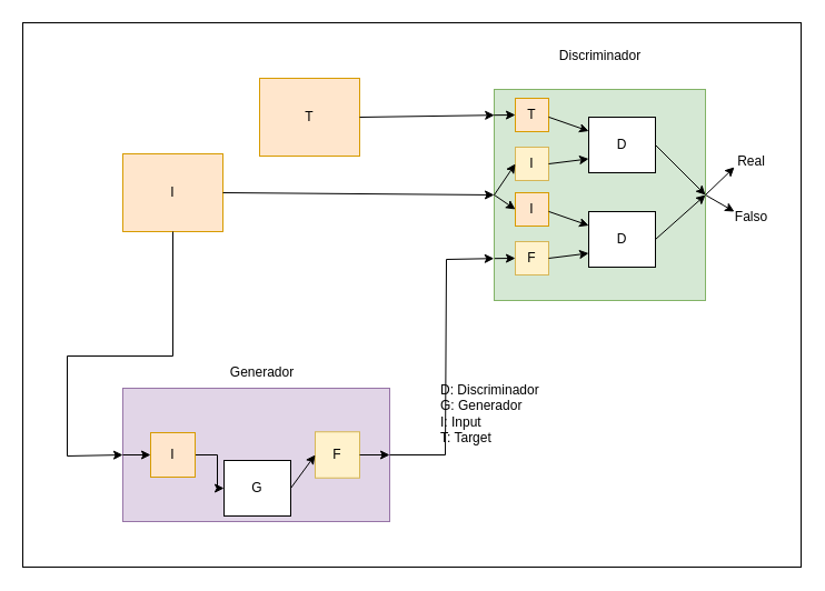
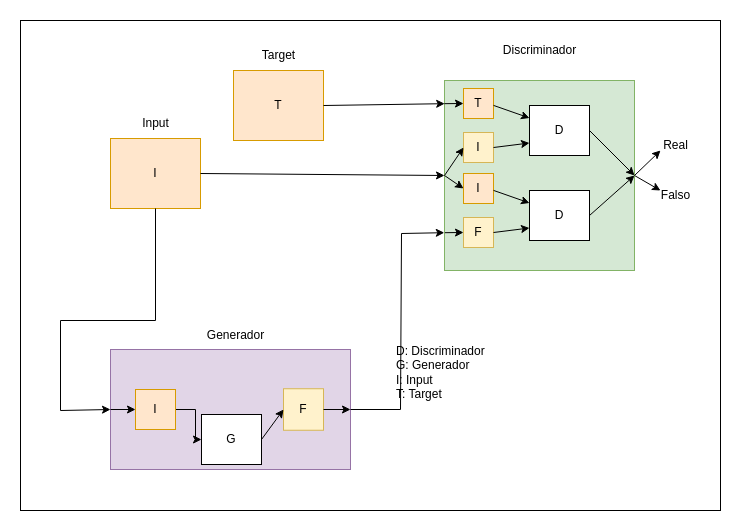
  <mxCell id="0" />
  <mxCell id="1" parent="0" />
  <mxCell id="2" value="" style="rounded=0;whiteSpace=wrap;html=1;" vertex="1" parent="1"><mxGeometry x="20" y="20" width="700" height="490" as="geometry" /></mxCell>
  <mxCell id="3" value="T" style="rounded=0;whiteSpace=wrap;html=1;fillColor=#ffe6cc;strokeColor=#d79b00;" parent="1" vertex="1"><mxGeometry x="233" y="70" width="90" height="70" as="geometry" /></mxCell>
  <mxCell id="4" value="" style="rounded=0;whiteSpace=wrap;html=1;fillColor=#e1d5e7;strokeColor=#9673a6;" parent="1" vertex="1"><mxGeometry x="110" y="349" width="240" height="120" as="geometry" /></mxCell>
  <mxCell id="5" value="" style="rounded=0;whiteSpace=wrap;html=1;fillColor=#d5e8d4;strokeColor=#82b366;" parent="1" vertex="1"><mxGeometry x="444" y="80" width="190" height="190" as="geometry" /></mxCell>
  <mxCell id="6" value="" style="endArrow=classic;html=1;rounded=0;exitX=1;exitY=0.5;exitDx=0;exitDy=0;entryX=-0.001;entryY=0.801;entryDx=0;entryDy=0;entryPerimeter=0;" parent="1" source="4" target="5" edge="1"><mxGeometry width="50" height="50" relative="1" as="geometry"><mxPoint x="290" y="321" as="sourcePoint" /><mxPoint x="440" y="230" as="targetPoint" /><Array as="points"><mxPoint x="400" y="409" /><mxPoint x="401" y="233" /></Array></mxGeometry></mxCell>
+ <mxCell id="7" value="Target" style="text;html=1;align=center;verticalAlign=middle;resizable=0;points=[];autosize=1;strokeColor=none;fillColor=none;" parent="1" vertex="1"><mxGeometry x="248" y="40" width="60" height="30" as="geometry" /></mxCell>
  <mxCell id="8" value="Generador" style="text;html=1;align=center;verticalAlign=middle;resizable=0;points=[];autosize=1;strokeColor=none;fillColor=none;" parent="1" vertex="1"><mxGeometry x="195" y="320" width="80" height="30" as="geometry" /></mxCell>
  <mxCell id="9" value="Discriminador" style="text;html=1;align=center;verticalAlign=middle;resizable=0;points=[];autosize=1;strokeColor=none;fillColor=none;" parent="1" vertex="1"><mxGeometry x="489" y="35" width="100" height="30" as="geometry" /></mxCell>
  <mxCell id="10" value="" style="endArrow=classic;html=1;rounded=0;exitX=1;exitY=0.5;exitDx=0;exitDy=0;" parent="1" source="5" edge="1"><mxGeometry width="50" height="50" relative="1" as="geometry"><mxPoint x="644" y="210" as="sourcePoint" /><mxPoint x="660" y="150" as="targetPoint" /></mxGeometry></mxCell>
  <mxCell id="11" value="Real" style="text;html=1;align=center;verticalAlign=middle;resizable=0;points=[];autosize=1;strokeColor=none;fillColor=none;" parent="1" vertex="1"><mxGeometry x="650" y="130" width="50" height="30" as="geometry" /></mxCell>
  <mxCell id="12" value="" style="endArrow=classic;html=1;rounded=0;exitX=1;exitY=0.5;exitDx=0;exitDy=0;" parent="1" source="5" edge="1"><mxGeometry width="50" height="50" relative="1" as="geometry"><mxPoint x="644" y="225" as="sourcePoint" /><mxPoint x="660" y="190" as="targetPoint" /></mxGeometry></mxCell>
  <mxCell id="13" value="Falso" style="text;html=1;align=center;verticalAlign=middle;resizable=0;points=[];autosize=1;strokeColor=none;fillColor=none;" parent="1" vertex="1"><mxGeometry x="650" y="180" width="50" height="30" as="geometry" /></mxCell>
  <mxCell id="14" value="" style="edgeStyle=orthogonalEdgeStyle;rounded=0;orthogonalLoop=1;jettySize=auto;html=1;" parent="1" source="15" target="23" edge="1"><mxGeometry relative="1" as="geometry" /></mxCell>
  <mxCell id="15" value="I" style="rounded=0;whiteSpace=wrap;html=1;fillColor=#ffe6cc;strokeColor=#d79b00;" parent="1" vertex="1"><mxGeometry x="135" y="389" width="40" height="40" as="geometry" /></mxCell>
  <mxCell id="16" value="" style="endArrow=classic;html=1;rounded=0;exitX=0;exitY=0.5;exitDx=0;exitDy=0;entryX=0;entryY=0.5;entryDx=0;entryDy=0;" parent="1" source="4" target="15" edge="1"><mxGeometry width="50" height="50" relative="1" as="geometry"><mxPoint x="140" y="419" as="sourcePoint" /><mxPoint x="190" y="369" as="targetPoint" /></mxGeometry></mxCell>
  <mxCell id="17" value="I" style="rounded=0;whiteSpace=wrap;html=1;fillColor=#ffe6cc;strokeColor=#d79b00;" parent="1" vertex="1"><mxGeometry x="463" y="173" width="30" height="30" as="geometry" /></mxCell>
  <mxCell id="18" value="F" style="rounded=0;whiteSpace=wrap;html=1;fillColor=#fff2cc;strokeColor=#d6b656;" parent="1" vertex="1"><mxGeometry x="463" y="217" width="30" height="30" as="geometry" /></mxCell>
  <mxCell id="19" value="D" style="rounded=0;whiteSpace=wrap;html=1;" parent="1" vertex="1"><mxGeometry x="529" y="190" width="60" height="50" as="geometry" /></mxCell>
  <mxCell id="20" value="" style="endArrow=classic;html=1;rounded=0;exitX=0;exitY=0.274;exitDx=0;exitDy=0;exitPerimeter=0;entryX=0;entryY=0.25;entryDx=0;entryDy=0;" parent="1" target="19" edge="1"><mxGeometry width="50" height="50" relative="1" as="geometry"><mxPoint x="493" y="189.9" as="sourcePoint" /><mxPoint x="512" y="189.9" as="targetPoint" /></mxGeometry></mxCell>
  <mxCell id="21" value="" style="endArrow=classic;html=1;rounded=0;exitX=1;exitY=0.5;exitDx=0;exitDy=0;entryX=0;entryY=0.75;entryDx=0;entryDy=0;" parent="1" source="18" target="19" edge="1"><mxGeometry width="50" height="50" relative="1" as="geometry"><mxPoint x="503" y="199.9" as="sourcePoint" /><mxPoint x="539" y="207" as="targetPoint" /></mxGeometry></mxCell>
  <mxCell id="22" value="" style="endArrow=classic;html=1;rounded=0;exitX=1;exitY=0.5;exitDx=0;exitDy=0;entryX=1;entryY=0.5;entryDx=0;entryDy=0;" parent="1" source="19" target="5" edge="1"><mxGeometry width="50" height="50" relative="1" as="geometry"><mxPoint x="598" y="214" as="sourcePoint" /><mxPoint x="634" y="221.1" as="targetPoint" /></mxGeometry></mxCell>
  <mxCell id="23" value="G" style="rounded=0;whiteSpace=wrap;html=1;" parent="1" vertex="1"><mxGeometry x="201" y="414" width="60" height="50" as="geometry" /></mxCell>
  <mxCell id="24" value="F" style="rounded=0;whiteSpace=wrap;html=1;fillColor=#fff2cc;strokeColor=#d6b656;" parent="1" vertex="1"><mxGeometry x="283" y="388.25" width="40" height="41.5" as="geometry" /></mxCell>
  <mxCell id="25" value="" style="endArrow=classic;html=1;rounded=0;exitX=1;exitY=0.5;exitDx=0;exitDy=0;entryX=0;entryY=0.5;entryDx=0;entryDy=0;" parent="1" source="23" target="24" edge="1"><mxGeometry width="50" height="50" relative="1" as="geometry"><mxPoint x="270" y="409" as="sourcePoint" /><mxPoint x="320" y="359" as="targetPoint" /></mxGeometry></mxCell>
  <mxCell id="26" value="" style="endArrow=classic;html=1;rounded=0;entryX=1;entryY=0.5;entryDx=0;entryDy=0;exitX=1;exitY=0.5;exitDx=0;exitDy=0;" parent="1" source="24" target="4" edge="1"><mxGeometry width="50" height="50" relative="1" as="geometry"><mxPoint x="330" y="409" as="sourcePoint" /><mxPoint x="380" y="359" as="targetPoint" /></mxGeometry></mxCell>
  <mxCell id="27" value="D: Discriminador&lt;div&gt;G: Generador&lt;/div&gt;&lt;div&gt;I: Input&lt;/div&gt;&lt;div&gt;T: Target&lt;/div&gt;" style="text;html=1;align=left;verticalAlign=middle;whiteSpace=wrap;rounded=0;" parent="1" vertex="1"><mxGeometry x="393.5" y="339" width="171" height="65" as="geometry" /></mxCell>
  <mxCell id="28" value="I" style="rounded=0;whiteSpace=wrap;html=1;fillColor=#ffe6cc;strokeColor=#d79b00;" vertex="1" parent="1"><mxGeometry x="110" y="138" width="90" height="70" as="geometry" /></mxCell>
+ <mxCell id="29" value="Input" style="text;html=1;align=center;verticalAlign=middle;resizable=0;points=[];autosize=1;strokeColor=none;fillColor=none;" vertex="1" parent="1"><mxGeometry x="130" y="108" width="50" height="30" as="geometry" /></mxCell>
  <mxCell id="30" value="T" style="rounded=0;whiteSpace=wrap;html=1;fillColor=#ffe6cc;strokeColor=#d79b00;" vertex="1" parent="1"><mxGeometry x="463" y="88" width="30" height="30" as="geometry" /></mxCell>
  <mxCell id="31" value="I" style="rounded=0;whiteSpace=wrap;html=1;fillColor=#fff2cc;strokeColor=#d6b656;" vertex="1" parent="1"><mxGeometry x="463" y="132" width="30" height="30" as="geometry" /></mxCell>
  <mxCell id="32" value="D" style="rounded=0;whiteSpace=wrap;html=1;" vertex="1" parent="1"><mxGeometry x="529" y="105" width="60" height="50" as="geometry" /></mxCell>
  <mxCell id="33" value="" style="endArrow=classic;html=1;rounded=0;exitX=0;exitY=0.274;exitDx=0;exitDy=0;exitPerimeter=0;entryX=0;entryY=0.25;entryDx=0;entryDy=0;" edge="1" parent="1" target="32"><mxGeometry width="50" height="50" relative="1" as="geometry"><mxPoint x="493" y="104.9" as="sourcePoint" /><mxPoint x="512" y="104.9" as="targetPoint" /></mxGeometry></mxCell>
  <mxCell id="34" value="" style="endArrow=classic;html=1;rounded=0;exitX=1;exitY=0.5;exitDx=0;exitDy=0;entryX=0;entryY=0.75;entryDx=0;entryDy=0;" edge="1" parent="1" source="31" target="32"><mxGeometry width="50" height="50" relative="1" as="geometry"><mxPoint x="503" y="114.9" as="sourcePoint" /><mxPoint x="539" y="122" as="targetPoint" /></mxGeometry></mxCell>
  <mxCell id="35" value="" style="endArrow=classic;html=1;rounded=0;exitX=1;exitY=0.5;exitDx=0;exitDy=0;entryX=0;entryY=0.5;entryDx=0;entryDy=0;" edge="1" parent="1" source="28" target="5"><mxGeometry width="50" height="50" relative="1" as="geometry"><mxPoint x="160" y="180" as="sourcePoint" /><mxPoint x="210" y="130" as="targetPoint" /></mxGeometry></mxCell>
  <mxCell id="36" value="" style="endArrow=classic;html=1;rounded=0;exitX=1;exitY=0.5;exitDx=0;exitDy=0;entryX=0.001;entryY=0.122;entryDx=0;entryDy=0;entryPerimeter=0;" edge="1" parent="1" source="3" target="5"><mxGeometry width="50" height="50" relative="1" as="geometry"><mxPoint x="390" y="90" as="sourcePoint" /><mxPoint x="440" y="40" as="targetPoint" /></mxGeometry></mxCell>
  <mxCell id="37" value="" style="endArrow=classic;html=1;rounded=0;exitX=0;exitY=0.5;exitDx=0;exitDy=0;entryX=0;entryY=0.5;entryDx=0;entryDy=0;" edge="1" parent="1" source="5" target="31"><mxGeometry width="50" height="50" relative="1" as="geometry"><mxPoint x="340" y="185" as="sourcePoint" /><mxPoint x="454" y="185" as="targetPoint" /></mxGeometry></mxCell>
  <mxCell id="38" value="" style="endArrow=classic;html=1;rounded=0;exitX=0;exitY=0.5;exitDx=0;exitDy=0;entryX=0;entryY=0.5;entryDx=0;entryDy=0;" edge="1" parent="1" source="5" target="17"><mxGeometry width="50" height="50" relative="1" as="geometry"><mxPoint x="452" y="184" as="sourcePoint" /><mxPoint x="473" y="157" as="targetPoint" /></mxGeometry></mxCell>
  <mxCell id="39" value="" style="endArrow=classic;html=1;rounded=0;exitX=-0.001;exitY=0.122;exitDx=0;exitDy=0;entryX=0;entryY=0.5;entryDx=0;entryDy=0;exitPerimeter=0;" edge="1" parent="1" source="5" target="30"><mxGeometry width="50" height="50" relative="1" as="geometry"><mxPoint x="454" y="185" as="sourcePoint" /><mxPoint x="473" y="157" as="targetPoint" /></mxGeometry></mxCell>
  <mxCell id="40" value="" style="endArrow=classic;html=1;rounded=0;exitX=0.002;exitY=0.801;exitDx=0;exitDy=0;entryX=0;entryY=0.5;entryDx=0;entryDy=0;exitPerimeter=0;" edge="1" parent="1" source="5" target="18"><mxGeometry width="50" height="50" relative="1" as="geometry"><mxPoint x="444" y="240" as="sourcePoint" /><mxPoint x="463" y="212" as="targetPoint" /></mxGeometry></mxCell>
  <mxCell id="41" value="" style="endArrow=classic;html=1;rounded=0;exitX=1;exitY=0.5;exitDx=0;exitDy=0;entryX=1;entryY=0.5;entryDx=0;entryDy=0;" edge="1" parent="1" source="32" target="5"><mxGeometry width="50" height="50" relative="1" as="geometry"><mxPoint x="599" y="225" as="sourcePoint" /><mxPoint x="644" y="185" as="targetPoint" /></mxGeometry></mxCell>
  <mxCell id="42" value="" style="endArrow=classic;html=1;rounded=0;exitX=0.5;exitY=1;exitDx=0;exitDy=0;entryX=0;entryY=0.5;entryDx=0;entryDy=0;" edge="1" parent="1" source="28" target="4"><mxGeometry width="50" height="50" relative="1" as="geometry"><mxPoint x="270" y="300" as="sourcePoint" /><mxPoint x="80" y="301" as="targetPoint" /><Array as="points"><mxPoint x="155" y="320" /><mxPoint x="60" y="320" /><mxPoint x="60" y="410" /></Array></mxGeometry></mxCell>
